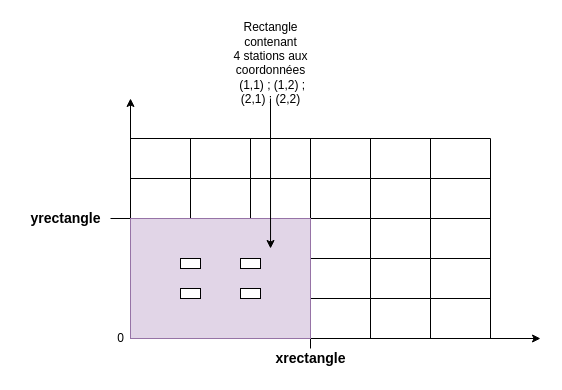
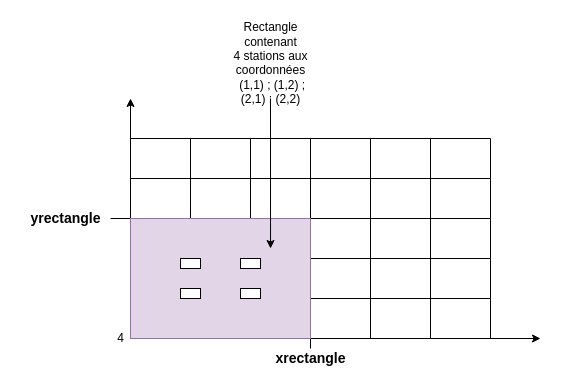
  <mxCell id="0" />
  <mxCell id="1" parent="0" />
  <mxCell id="2" value="" style="shape=table;html=1;whiteSpace=wrap;startSize=0;container=1;collapsible=0;childLayout=tableLayout;" vertex="1" parent="1"><mxGeometry x="130" y="138" width="360" height="200" as="geometry" /></mxCell>
  <mxCell id="3" value="" style="shape=partialRectangle;html=1;whiteSpace=wrap;collapsible=0;dropTarget=0;pointerEvents=0;fillColor=none;top=0;left=0;bottom=0;right=0;points=[[0,0.5],[1,0.5]];portConstraint=eastwest;" vertex="1" parent="2"><mxGeometry width="360" height="40" as="geometry" /></mxCell>
  <mxCell id="4" value="" style="shape=partialRectangle;html=1;whiteSpace=wrap;connectable=0;overflow=hidden;fillColor=none;top=0;left=0;bottom=0;right=0;" vertex="1" parent="3"><mxGeometry width="60" height="40" as="geometry" /></mxCell>
  <mxCell id="5" value="" style="shape=partialRectangle;html=1;whiteSpace=wrap;connectable=0;overflow=hidden;fillColor=none;top=0;left=0;bottom=0;right=0;" vertex="1" parent="3"><mxGeometry x="60" width="60" height="40" as="geometry" /></mxCell>
  <mxCell id="6" value="" style="shape=partialRectangle;html=1;whiteSpace=wrap;connectable=0;overflow=hidden;fillColor=none;top=0;left=0;bottom=0;right=0;" vertex="1" parent="3"><mxGeometry x="120" width="60" height="40" as="geometry" /></mxCell>
  <mxCell id="7" value="" style="shape=partialRectangle;html=1;whiteSpace=wrap;connectable=0;overflow=hidden;fillColor=none;top=0;left=0;bottom=0;right=0;" vertex="1" parent="3"><mxGeometry x="180" width="60" height="40" as="geometry" /></mxCell>
  <mxCell id="8" value="" style="shape=partialRectangle;html=1;whiteSpace=wrap;connectable=0;overflow=hidden;fillColor=none;top=0;left=0;bottom=0;right=0;" vertex="1" parent="3"><mxGeometry x="240" width="60" height="40" as="geometry" /></mxCell>
  <mxCell id="9" value="" style="shape=partialRectangle;html=1;whiteSpace=wrap;connectable=0;overflow=hidden;fillColor=none;top=0;left=0;bottom=0;right=0;" vertex="1" parent="3"><mxGeometry x="300" width="60" height="40" as="geometry" /></mxCell>
  <mxCell id="10" value="" style="shape=partialRectangle;html=1;whiteSpace=wrap;collapsible=0;dropTarget=0;pointerEvents=0;fillColor=none;top=0;left=0;bottom=0;right=0;points=[[0,0.5],[1,0.5]];portConstraint=eastwest;" vertex="1" parent="2"><mxGeometry y="40" width="360" height="40" as="geometry" /></mxCell>
  <mxCell id="11" value="" style="shape=partialRectangle;html=1;whiteSpace=wrap;connectable=0;overflow=hidden;fillColor=none;top=0;left=0;bottom=0;right=0;" vertex="1" parent="10"><mxGeometry width="60" height="40" as="geometry" /></mxCell>
  <mxCell id="12" value="" style="shape=partialRectangle;html=1;whiteSpace=wrap;connectable=0;overflow=hidden;fillColor=none;top=0;left=0;bottom=0;right=0;" vertex="1" parent="10"><mxGeometry x="60" width="60" height="40" as="geometry" /></mxCell>
  <mxCell id="13" value="" style="shape=partialRectangle;html=1;whiteSpace=wrap;connectable=0;overflow=hidden;fillColor=none;top=0;left=0;bottom=0;right=0;" vertex="1" parent="10"><mxGeometry x="120" width="60" height="40" as="geometry" /></mxCell>
  <mxCell id="14" value="" style="shape=partialRectangle;html=1;whiteSpace=wrap;connectable=0;overflow=hidden;fillColor=none;top=0;left=0;bottom=0;right=0;" vertex="1" parent="10"><mxGeometry x="180" width="60" height="40" as="geometry" /></mxCell>
  <mxCell id="15" value="" style="shape=partialRectangle;html=1;whiteSpace=wrap;connectable=0;overflow=hidden;fillColor=none;top=0;left=0;bottom=0;right=0;" vertex="1" parent="10"><mxGeometry x="240" width="60" height="40" as="geometry" /></mxCell>
  <mxCell id="16" value="" style="shape=partialRectangle;html=1;whiteSpace=wrap;connectable=0;overflow=hidden;fillColor=none;top=0;left=0;bottom=0;right=0;" vertex="1" parent="10"><mxGeometry x="300" width="60" height="40" as="geometry" /></mxCell>
  <mxCell id="17" value="" style="shape=partialRectangle;html=1;whiteSpace=wrap;collapsible=0;dropTarget=0;pointerEvents=0;fillColor=none;top=0;left=0;bottom=0;right=0;points=[[0,0.5],[1,0.5]];portConstraint=eastwest;" vertex="1" parent="2"><mxGeometry y="80" width="360" height="40" as="geometry" /></mxCell>
  <mxCell id="18" value="" style="shape=partialRectangle;html=1;whiteSpace=wrap;connectable=0;overflow=hidden;fillColor=none;top=0;left=0;bottom=0;right=0;" vertex="1" parent="17"><mxGeometry width="60" height="40" as="geometry" /></mxCell>
  <mxCell id="19" value="" style="shape=partialRectangle;html=1;whiteSpace=wrap;connectable=0;overflow=hidden;fillColor=none;top=0;left=0;bottom=0;right=0;" vertex="1" parent="17"><mxGeometry x="60" width="60" height="40" as="geometry" /></mxCell>
  <mxCell id="20" value="" style="shape=partialRectangle;html=1;whiteSpace=wrap;connectable=0;overflow=hidden;fillColor=none;top=0;left=0;bottom=0;right=0;" vertex="1" parent="17"><mxGeometry x="120" width="60" height="40" as="geometry" /></mxCell>
  <mxCell id="21" value="" style="shape=partialRectangle;html=1;whiteSpace=wrap;connectable=0;overflow=hidden;fillColor=none;top=0;left=0;bottom=0;right=0;" vertex="1" parent="17"><mxGeometry x="180" width="60" height="40" as="geometry" /></mxCell>
  <mxCell id="22" value="" style="shape=partialRectangle;html=1;whiteSpace=wrap;connectable=0;overflow=hidden;fillColor=none;top=0;left=0;bottom=0;right=0;" vertex="1" parent="17"><mxGeometry x="240" width="60" height="40" as="geometry" /></mxCell>
  <mxCell id="23" value="" style="shape=partialRectangle;html=1;whiteSpace=wrap;connectable=0;overflow=hidden;fillColor=none;top=0;left=0;bottom=0;right=0;" vertex="1" parent="17"><mxGeometry x="300" width="60" height="40" as="geometry" /></mxCell>
  <mxCell id="24" value="" style="shape=partialRectangle;html=1;whiteSpace=wrap;collapsible=0;dropTarget=0;pointerEvents=0;fillColor=none;top=0;left=0;bottom=0;right=0;points=[[0,0.5],[1,0.5]];portConstraint=eastwest;" vertex="1" parent="2"><mxGeometry y="120" width="360" height="40" as="geometry" /></mxCell>
  <mxCell id="25" value="" style="shape=partialRectangle;html=1;whiteSpace=wrap;connectable=0;overflow=hidden;fillColor=none;top=0;left=0;bottom=0;right=0;" vertex="1" parent="24"><mxGeometry width="60" height="40" as="geometry" /></mxCell>
  <mxCell id="26" value="" style="shape=partialRectangle;html=1;whiteSpace=wrap;connectable=0;overflow=hidden;fillColor=none;top=0;left=0;bottom=0;right=0;" vertex="1" parent="24"><mxGeometry x="60" width="60" height="40" as="geometry" /></mxCell>
  <mxCell id="27" value="" style="shape=partialRectangle;html=1;whiteSpace=wrap;connectable=0;overflow=hidden;fillColor=none;top=0;left=0;bottom=0;right=0;" vertex="1" parent="24"><mxGeometry x="120" width="60" height="40" as="geometry" /></mxCell>
  <mxCell id="28" value="" style="shape=partialRectangle;html=1;whiteSpace=wrap;connectable=0;overflow=hidden;fillColor=none;top=0;left=0;bottom=0;right=0;" vertex="1" parent="24"><mxGeometry x="180" width="60" height="40" as="geometry" /></mxCell>
  <mxCell id="29" value="" style="shape=partialRectangle;html=1;whiteSpace=wrap;connectable=0;overflow=hidden;fillColor=none;top=0;left=0;bottom=0;right=0;" vertex="1" parent="24"><mxGeometry x="240" width="60" height="40" as="geometry" /></mxCell>
  <mxCell id="30" value="" style="shape=partialRectangle;html=1;whiteSpace=wrap;connectable=0;overflow=hidden;fillColor=none;top=0;left=0;bottom=0;right=0;" vertex="1" parent="24"><mxGeometry x="300" width="60" height="40" as="geometry" /></mxCell>
  <mxCell id="31" value="" style="shape=partialRectangle;html=1;whiteSpace=wrap;collapsible=0;dropTarget=0;pointerEvents=0;fillColor=none;top=0;left=0;bottom=0;right=0;points=[[0,0.5],[1,0.5]];portConstraint=eastwest;" vertex="1" parent="2"><mxGeometry y="160" width="360" height="40" as="geometry" /></mxCell>
  <mxCell id="32" value="" style="shape=partialRectangle;html=1;whiteSpace=wrap;connectable=0;overflow=hidden;fillColor=none;top=0;left=0;bottom=0;right=0;" vertex="1" parent="31"><mxGeometry width="60" height="40" as="geometry" /></mxCell>
  <mxCell id="33" value="" style="shape=partialRectangle;html=1;whiteSpace=wrap;connectable=0;overflow=hidden;fillColor=none;top=0;left=0;bottom=0;right=0;" vertex="1" parent="31"><mxGeometry x="60" width="60" height="40" as="geometry" /></mxCell>
  <mxCell id="34" value="" style="shape=partialRectangle;html=1;whiteSpace=wrap;connectable=0;overflow=hidden;fillColor=none;top=0;left=0;bottom=0;right=0;" vertex="1" parent="31"><mxGeometry x="120" width="60" height="40" as="geometry" /></mxCell>
  <mxCell id="35" value="" style="shape=partialRectangle;html=1;whiteSpace=wrap;connectable=0;overflow=hidden;fillColor=none;top=0;left=0;bottom=0;right=0;" vertex="1" parent="31"><mxGeometry x="180" width="60" height="40" as="geometry" /></mxCell>
  <mxCell id="36" value="" style="shape=partialRectangle;html=1;whiteSpace=wrap;connectable=0;overflow=hidden;fillColor=none;top=0;left=0;bottom=0;right=0;" vertex="1" parent="31"><mxGeometry x="240" width="60" height="40" as="geometry" /></mxCell>
  <mxCell id="37" value="" style="shape=partialRectangle;html=1;whiteSpace=wrap;connectable=0;overflow=hidden;fillColor=none;top=0;left=0;bottom=0;right=0;" vertex="1" parent="31"><mxGeometry x="300" width="60" height="40" as="geometry" /></mxCell>
  <mxCell id="38" value="" style="endArrow=none;html=1;endSize=35;targetPerimeterSpacing=9;jumpSize=1;rounded=1;" edge="1" parent="1"><mxGeometry width="50" height="50" relative="1" as="geometry"><mxPoint x="310" y="348" as="sourcePoint" /><mxPoint x="310" y="318" as="targetPoint" /></mxGeometry></mxCell>
  <mxCell id="39" value="" style="endArrow=classic;html=1;labelBackgroundColor=#000000;strokeColor=#000000;" edge="1" parent="1"><mxGeometry width="50" height="50" relative="1" as="geometry"><mxPoint x="471" y="338" as="sourcePoint" /><mxPoint x="540" y="338" as="targetPoint" /></mxGeometry></mxCell>
  <mxCell id="40" value="" style="endArrow=classic;html=1;labelBackgroundColor=#000000;strokeColor=#000000;" edge="1" parent="1"><mxGeometry width="50" height="50" relative="1" as="geometry"><mxPoint x="130" y="183" as="sourcePoint" /><mxPoint x="130" y="98" as="targetPoint" /></mxGeometry></mxCell>
  <mxCell id="41" value="" style="endArrow=none;html=1;labelBackgroundColor=#000000;strokeColor=#000000;" edge="1" parent="1"><mxGeometry width="50" height="50" relative="1" as="geometry"><mxPoint x="110" y="218" as="sourcePoint" /><mxPoint x="140" y="218" as="targetPoint" /></mxGeometry></mxCell>
  <mxCell id="42" value="&lt;font style=&quot;font-size: 14px&quot;&gt;&lt;b&gt;xrectangle&lt;/b&gt;&lt;/font&gt;" style="text;html=1;align=center;verticalAlign=middle;resizable=0;points=[];autosize=1;" vertex="1" parent="1"><mxGeometry x="265" y="348" width="90" height="20" as="geometry" /></mxCell>
  <mxCell id="43" value="&lt;font style=&quot;font-size: 14px&quot;&gt;&lt;b&gt;yrectangle&lt;/b&gt;&lt;/font&gt;" style="text;html=1;align=center;verticalAlign=middle;resizable=0;points=[];autosize=1;" vertex="1" parent="1"><mxGeometry x="20" y="208" width="90" height="20" as="geometry" /></mxCell>
  <mxCell id="44" value="&lt;font color=&quot;#000000&quot;&gt;Rectangle &lt;br&gt;contenant &lt;br&gt;4 stations aux &lt;br&gt;coordonnées&lt;br&gt;&amp;nbsp;(1,1) ; (1,2) ;&lt;br&gt;&amp;nbsp;&lt;/font&gt;&lt;span style=&quot;color: rgb(0 , 0 , 0)&quot;&gt;(2,1) ; (2,2)&amp;nbsp;&lt;/span&gt;&lt;font color=&quot;#000000&quot;&gt;&lt;br&gt;&amp;nbsp;&lt;/font&gt;" style="text;html=1;align=center;verticalAlign=middle;resizable=0;points=[];autosize=1;fontColor=#FF0000;" vertex="1" parent="1"><mxGeometry x="225" y="20" width="90" height="100" as="geometry" /></mxCell>
  <mxCell id="45" value="" style="rounded=0;whiteSpace=wrap;html=1;labelBackgroundColor=#FF0000;fontColor=#FF0000;" vertex="1" parent="1"><mxGeometry x="180" y="268" width="20" height="10" as="geometry" /></mxCell>
- <mxCell id="46" value="&lt;font color=&quot;#000000&quot;&gt;0&lt;/font&gt;" style="text;html=1;align=center;verticalAlign=middle;resizable=0;points=[];autosize=1;fontColor=#FF0000;" vertex="1" parent="1"><mxGeometry x="110" y="328" width="20" height="20" as="geometry" /></mxCell>
+ <mxCell id="46" value="&lt;font color=&quot;#000000&quot;&gt;4&lt;/font&gt;" style="text;html=1;align=center;verticalAlign=middle;resizable=0;points=[];autosize=1;fontColor=#FF0000;" vertex="1" parent="1"><mxGeometry x="110" y="328" width="20" height="20" as="geometry" /></mxCell>
  <mxCell id="47" value="" style="rounded=0;whiteSpace=wrap;html=1;labelBackgroundColor=#FF0000;labelBorderColor=#FF0000;fillColor=#e1d5e7;strokeColor=#9673a6;" vertex="1" parent="1"><mxGeometry x="130" y="218" width="180" height="120" as="geometry" /></mxCell>
  <mxCell id="48" value="" style="rounded=0;whiteSpace=wrap;html=1;labelBackgroundColor=#FF0000;fontColor=#FF0000;" vertex="1" parent="1"><mxGeometry x="180" y="258" width="20" height="10" as="geometry" /></mxCell>
  <mxCell id="49" value="" style="endArrow=classic;html=1;labelBackgroundColor=#000000;strokeColor=#000000;fontColor=#FF0000;entryX=0.778;entryY=0.25;entryDx=0;entryDy=0;entryPerimeter=0;" edge="1" parent="1"><mxGeometry width="50" height="50" relative="1" as="geometry"><mxPoint x="270" y="98" as="sourcePoint" /><mxPoint x="270.04" y="248" as="targetPoint" /></mxGeometry></mxCell>
  <mxCell id="50" value="" style="rounded=0;whiteSpace=wrap;html=1;labelBackgroundColor=#FF0000;fontColor=#FF0000;" vertex="1" parent="1"><mxGeometry x="240" y="258" width="20" height="10" as="geometry" /></mxCell>
  <mxCell id="51" value="" style="rounded=0;whiteSpace=wrap;html=1;labelBackgroundColor=#FF0000;fontColor=#FF0000;" vertex="1" parent="1"><mxGeometry x="180" y="288" width="20" height="10" as="geometry" /></mxCell>
  <mxCell id="52" value="" style="rounded=0;whiteSpace=wrap;html=1;labelBackgroundColor=#FF0000;fontColor=#FF0000;" vertex="1" parent="1"><mxGeometry x="240" y="288" width="20" height="10" as="geometry" /></mxCell>
